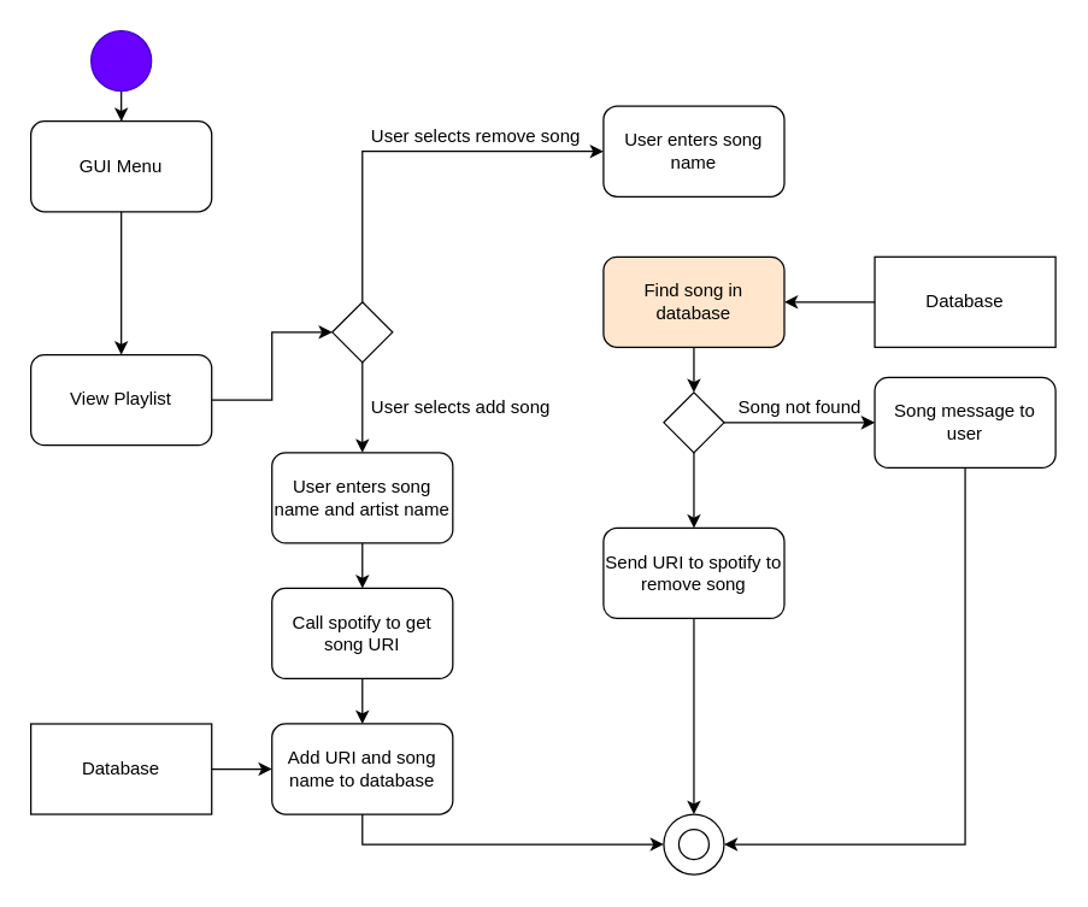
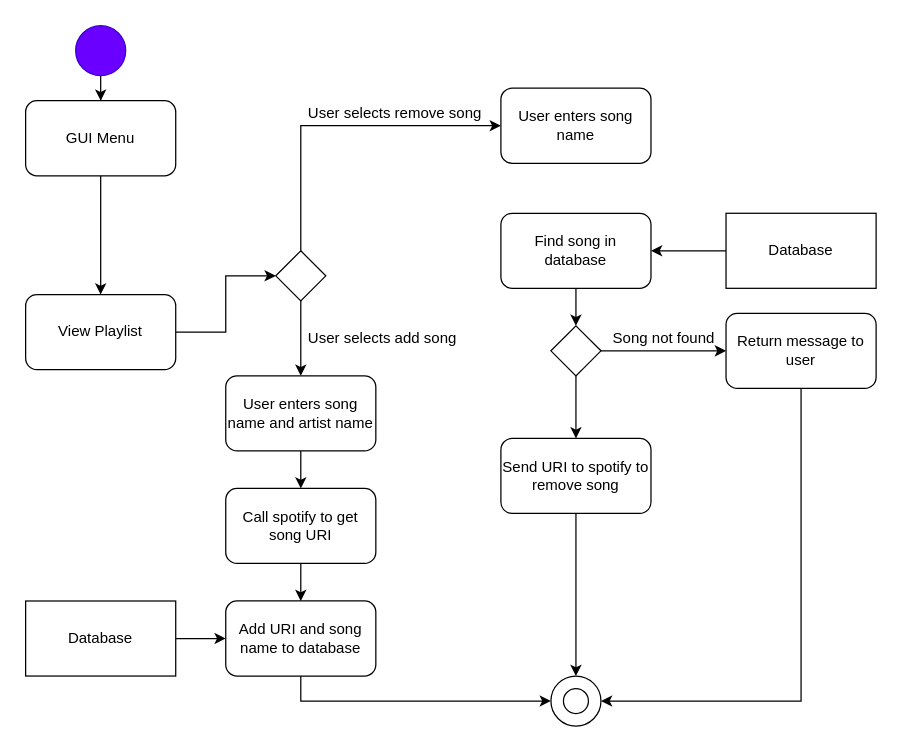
  <mxCell id="0" />
  <mxCell id="1" parent="0" />
  <mxCell id="2" style="edgeStyle=orthogonalEdgeStyle;rounded=0;orthogonalLoop=1;jettySize=auto;html=1;" edge="1" parent="1" source="3" target="5"><mxGeometry relative="1" as="geometry" /></mxCell>
  <mxCell id="3" value="" style="ellipse;whiteSpace=wrap;html=1;aspect=fixed;fillColor=#6a00ff;strokeColor=#3700CC;fontColor=#ffffff;" vertex="1" parent="1"><mxGeometry x="60" y="20" width="40" height="40" as="geometry" /></mxCell>
  <mxCell id="4" style="edgeStyle=orthogonalEdgeStyle;rounded=0;orthogonalLoop=1;jettySize=auto;html=1;" edge="1" parent="1" source="5" target="7"><mxGeometry relative="1" as="geometry" /></mxCell>
  <mxCell id="5" value="GUI Menu" style="rounded=1;whiteSpace=wrap;html=1;" vertex="1" parent="1"><mxGeometry x="20" y="80" width="120" height="60" as="geometry" /></mxCell>
  <mxCell id="6" style="edgeStyle=orthogonalEdgeStyle;rounded=0;orthogonalLoop=1;jettySize=auto;html=1;entryX=0;entryY=0.5;entryDx=0;entryDy=0;" edge="1" parent="1" source="7" target="10"><mxGeometry relative="1" as="geometry" /></mxCell>
  <mxCell id="7" value="View Playlist" style="rounded=1;whiteSpace=wrap;html=1;" vertex="1" parent="1"><mxGeometry x="20" y="235" width="120" height="60" as="geometry" /></mxCell>
  <mxCell id="8" style="edgeStyle=orthogonalEdgeStyle;rounded=0;orthogonalLoop=1;jettySize=auto;html=1;entryX=0.5;entryY=0;entryDx=0;entryDy=0;" edge="1" parent="1" source="10" target="12"><mxGeometry relative="1" as="geometry" /></mxCell>
  <mxCell id="9" style="edgeStyle=orthogonalEdgeStyle;rounded=0;orthogonalLoop=1;jettySize=auto;html=1;entryX=0;entryY=0.5;entryDx=0;entryDy=0;" edge="1" parent="1" source="10" target="14"><mxGeometry relative="1" as="geometry"><Array as="points"><mxPoint x="240" y="100" /></Array></mxGeometry></mxCell>
  <mxCell id="10" value="" style="rhombus;whiteSpace=wrap;html=1;" vertex="1" parent="1"><mxGeometry x="220" y="200" width="40" height="40" as="geometry" /></mxCell>
  <mxCell id="11" style="edgeStyle=orthogonalEdgeStyle;rounded=0;orthogonalLoop=1;jettySize=auto;html=1;" edge="1" parent="1" source="12" target="17"><mxGeometry relative="1" as="geometry" /></mxCell>
  <mxCell id="12" value="User enters song name and artist name" style="rounded=1;whiteSpace=wrap;html=1;" vertex="1" parent="1"><mxGeometry x="180" y="300" width="120" height="60" as="geometry" /></mxCell>
  <mxCell id="13" value="User selects add song" style="text;html=1;align=center;verticalAlign=middle;resizable=0;points=[];autosize=1;" vertex="1" parent="1"><mxGeometry x="240" y="260" width="130" height="20" as="geometry" /></mxCell>
  <mxCell id="14" value="User enters song name" style="rounded=1;whiteSpace=wrap;html=1;" vertex="1" parent="1"><mxGeometry x="400" y="70" width="120" height="60" as="geometry" /></mxCell>
  <mxCell id="15" value="User selects remove song" style="text;html=1;align=center;verticalAlign=middle;resizable=0;points=[];autosize=1;" vertex="1" parent="1"><mxGeometry x="240" y="80" width="150" height="20" as="geometry" /></mxCell>
  <mxCell id="16" style="edgeStyle=orthogonalEdgeStyle;rounded=0;orthogonalLoop=1;jettySize=auto;html=1;" edge="1" parent="1" source="17" target="19"><mxGeometry relative="1" as="geometry" /></mxCell>
  <mxCell id="17" value="Call spotify to get song URI" style="rounded=1;whiteSpace=wrap;html=1;" vertex="1" parent="1"><mxGeometry x="180" y="390" width="120" height="60" as="geometry" /></mxCell>
  <mxCell id="18" style="edgeStyle=orthogonalEdgeStyle;rounded=0;orthogonalLoop=1;jettySize=auto;html=1;entryX=0;entryY=0.5;entryDx=0;entryDy=0;" edge="1" parent="1" source="19" target="32"><mxGeometry relative="1" as="geometry"><Array as="points"><mxPoint x="240" y="560" /></Array></mxGeometry></mxCell>
  <mxCell id="19" value="Add URI and song name to database" style="rounded=1;whiteSpace=wrap;html=1;" vertex="1" parent="1"><mxGeometry x="180" y="480" width="120" height="60" as="geometry" /></mxCell>
  <mxCell id="20" style="edgeStyle=orthogonalEdgeStyle;rounded=0;orthogonalLoop=1;jettySize=auto;html=1;entryX=0;entryY=0.5;entryDx=0;entryDy=0;" edge="1" parent="1" source="21" target="19"><mxGeometry relative="1" as="geometry" /></mxCell>
  <mxCell id="21" value="Database" style="rounded=0;whiteSpace=wrap;html=1;" vertex="1" parent="1"><mxGeometry x="20" y="480" width="120" height="60" as="geometry" /></mxCell>
  <mxCell id="22" style="edgeStyle=orthogonalEdgeStyle;rounded=0;orthogonalLoop=1;jettySize=auto;html=1;entryX=0.5;entryY=0;entryDx=0;entryDy=0;" edge="1" parent="1" source="23" target="30"><mxGeometry relative="1" as="geometry" /></mxCell>
- <mxCell id="23" value="Find song in database" style="rounded=1;whiteSpace=wrap;html=1;fillColor=#ffe6cc;" vertex="1" parent="1"><mxGeometry x="400" y="170" width="120" height="60" as="geometry" /></mxCell>
+ <mxCell id="23" value="Find song in database" style="rounded=1;whiteSpace=wrap;html=1;" vertex="1" parent="1"><mxGeometry x="400" y="170" width="120" height="60" as="geometry" /></mxCell>
  <mxCell id="24" style="edgeStyle=orthogonalEdgeStyle;rounded=0;orthogonalLoop=1;jettySize=auto;html=1;entryX=1;entryY=0.5;entryDx=0;entryDy=0;" edge="1" parent="1" source="25" target="23"><mxGeometry relative="1" as="geometry" /></mxCell>
  <mxCell id="25" value="Database" style="rounded=0;whiteSpace=wrap;html=1;" vertex="1" parent="1"><mxGeometry x="580" y="170" width="120" height="60" as="geometry" /></mxCell>
  <mxCell id="26" style="edgeStyle=orthogonalEdgeStyle;rounded=0;orthogonalLoop=1;jettySize=auto;html=1;entryX=1;entryY=0.5;entryDx=0;entryDy=0;" edge="1" parent="1" source="27" target="32"><mxGeometry relative="1" as="geometry"><Array as="points"><mxPoint x="640" y="560" /></Array></mxGeometry></mxCell>
- <mxCell id="27" value="Song message to user" style="rounded=1;whiteSpace=wrap;html=1;" vertex="1" parent="1"><mxGeometry x="580" y="250" width="120" height="60" as="geometry" /></mxCell>
+ <mxCell id="27" value="Return message to user" style="rounded=1;whiteSpace=wrap;html=1;" vertex="1" parent="1"><mxGeometry x="580" y="250" width="120" height="60" as="geometry" /></mxCell>
  <mxCell id="28" style="edgeStyle=orthogonalEdgeStyle;rounded=0;orthogonalLoop=1;jettySize=auto;html=1;entryX=0;entryY=0.5;entryDx=0;entryDy=0;" edge="1" parent="1" source="30" target="27"><mxGeometry relative="1" as="geometry" /></mxCell>
  <mxCell id="29" style="edgeStyle=orthogonalEdgeStyle;rounded=0;orthogonalLoop=1;jettySize=auto;html=1;" edge="1" parent="1" source="30" target="35"><mxGeometry relative="1" as="geometry" /></mxCell>
  <mxCell id="30" value="" style="rhombus;whiteSpace=wrap;html=1;" vertex="1" parent="1"><mxGeometry x="440" y="260" width="40" height="40" as="geometry" /></mxCell>
  <mxCell id="31" value="Song not found" style="text;html=1;align=center;verticalAlign=middle;resizable=0;points=[];autosize=1;" vertex="1" parent="1"><mxGeometry x="480" y="260" width="100" height="20" as="geometry" /></mxCell>
  <mxCell id="32" value="" style="ellipse;whiteSpace=wrap;html=1;aspect=fixed;" vertex="1" parent="1"><mxGeometry x="440" y="540" width="40" height="40" as="geometry" /></mxCell>
  <mxCell id="33" value="" style="ellipse;whiteSpace=wrap;html=1;aspect=fixed;" vertex="1" parent="1"><mxGeometry x="450" y="550" width="20" height="20" as="geometry" /></mxCell>
  <mxCell id="34" style="edgeStyle=orthogonalEdgeStyle;rounded=0;orthogonalLoop=1;jettySize=auto;html=1;entryX=0.5;entryY=0;entryDx=0;entryDy=0;" edge="1" parent="1" source="35" target="32"><mxGeometry relative="1" as="geometry" /></mxCell>
  <mxCell id="35" value="Send URI to spotify to remove song" style="rounded=1;whiteSpace=wrap;html=1;" vertex="1" parent="1"><mxGeometry x="400" y="350" width="120" height="60" as="geometry" /></mxCell>
